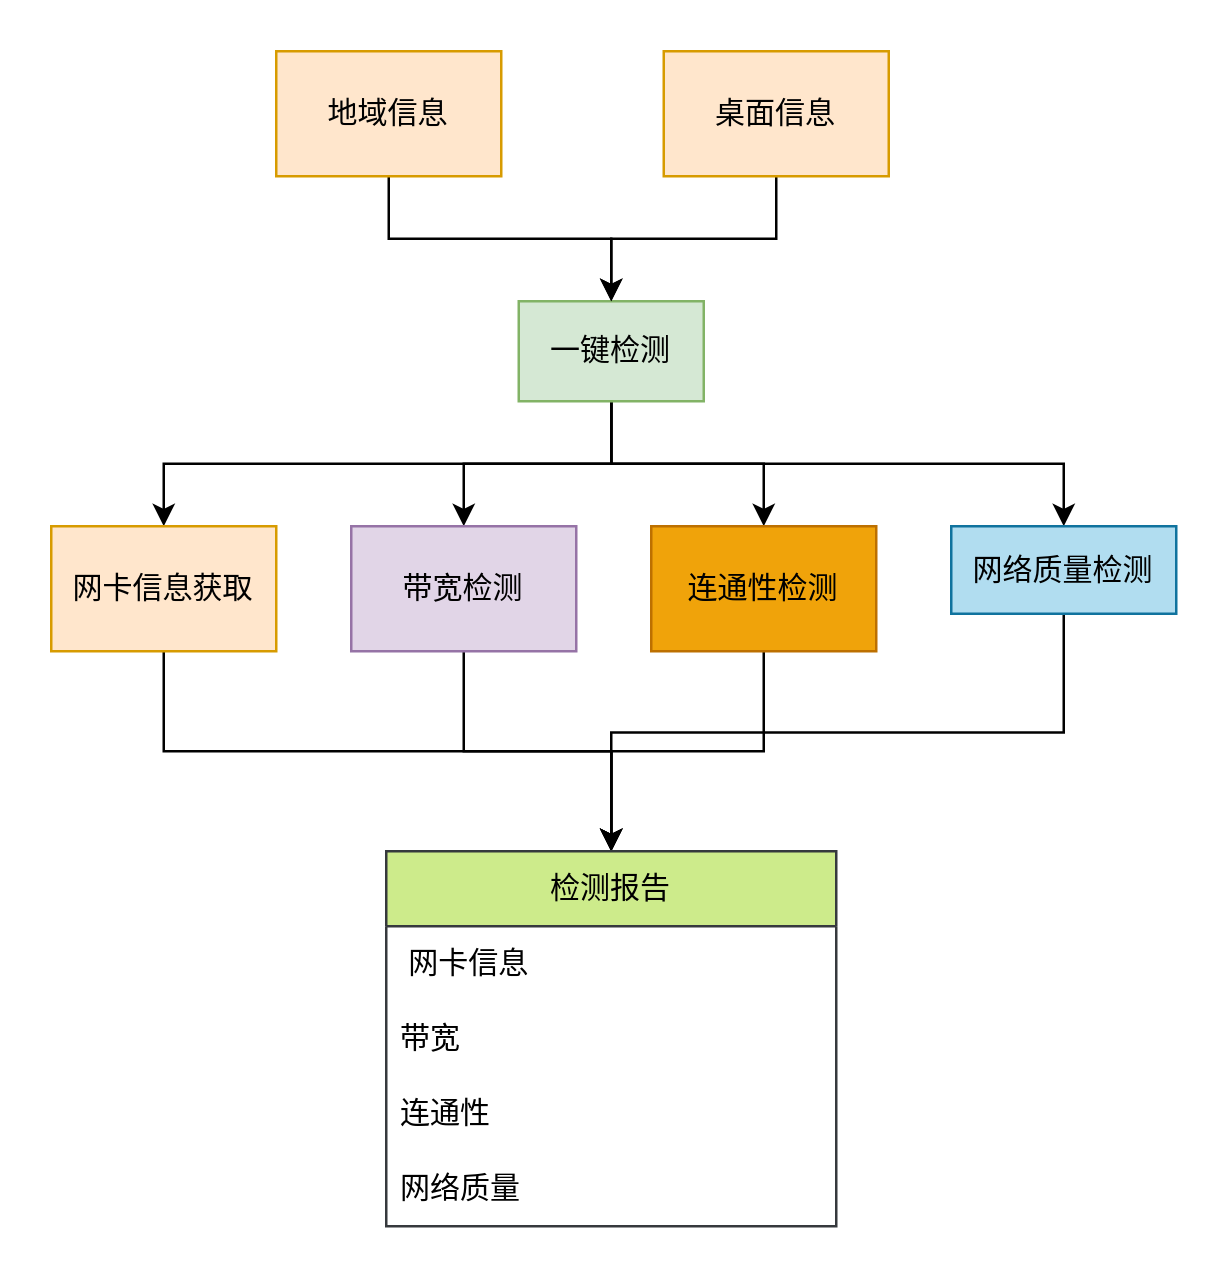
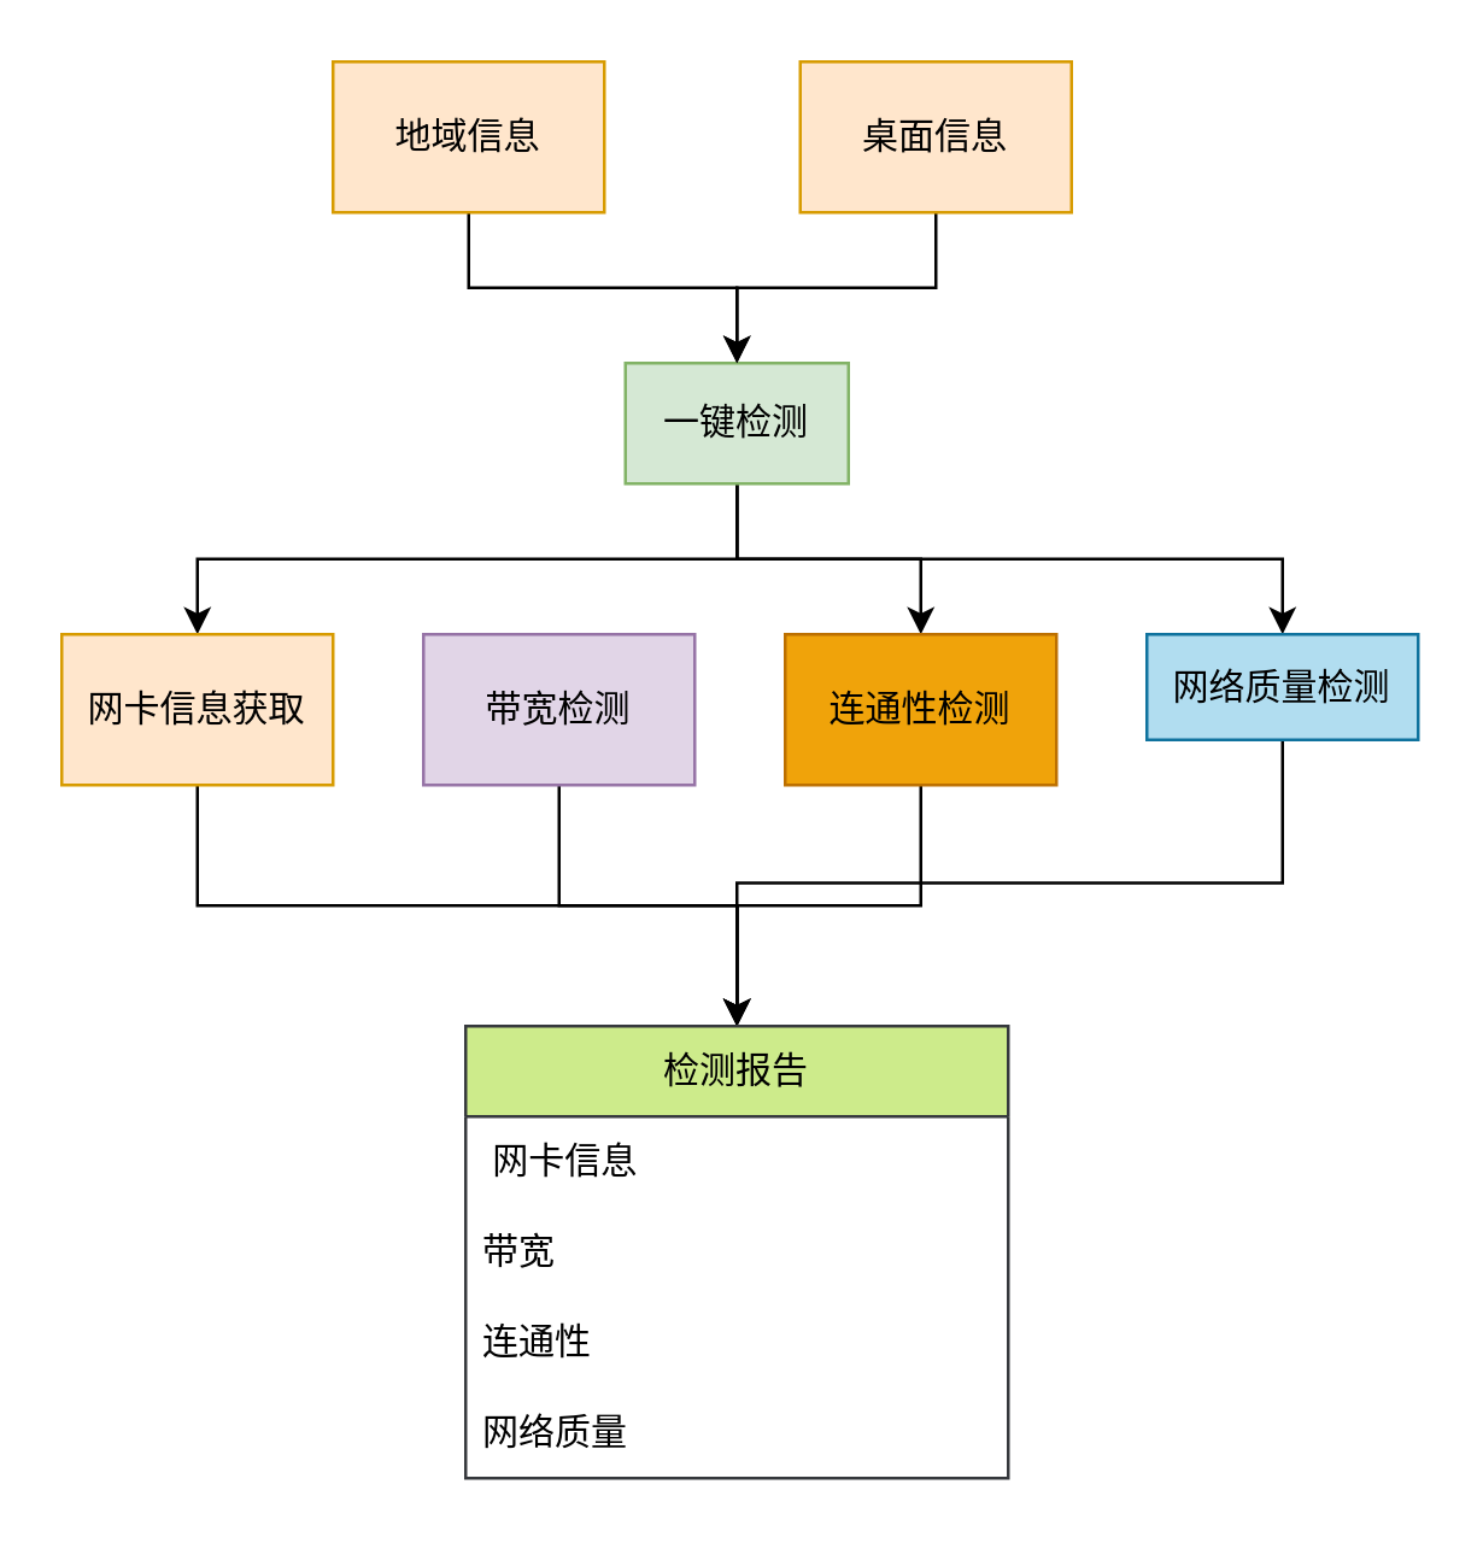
  <mxCell id="0" />
  <mxCell id="1" parent="0" />
  <mxCell id="2" style="edgeStyle=orthogonalEdgeStyle;rounded=0;orthogonalLoop=1;jettySize=auto;html=1;exitX=0.5;exitY=1;exitDx=0;exitDy=0;entryX=0.5;entryY=0;entryDx=0;entryDy=0;strokeWidth=1;" edge="1" parent="1" source="6" target="12"><mxGeometry relative="1" as="geometry" /></mxCell>
- <mxCell id="3" style="edgeStyle=orthogonalEdgeStyle;rounded=0;orthogonalLoop=1;jettySize=auto;html=1;entryX=0.5;entryY=0;entryDx=0;entryDy=0;strokeWidth=1;" edge="1" parent="1" source="6" target="8"><mxGeometry relative="1" as="geometry" /></mxCell>
  <mxCell id="4" style="edgeStyle=orthogonalEdgeStyle;rounded=0;orthogonalLoop=1;jettySize=auto;html=1;exitX=0.5;exitY=1;exitDx=0;exitDy=0;entryX=0.5;entryY=0;entryDx=0;entryDy=0;strokeWidth=1;" edge="1" parent="1" source="6" target="14"><mxGeometry relative="1" as="geometry" /></mxCell>
  <mxCell id="5" style="edgeStyle=orthogonalEdgeStyle;rounded=0;orthogonalLoop=1;jettySize=auto;html=1;exitX=0.5;exitY=1;exitDx=0;exitDy=0;entryX=0.5;entryY=0;entryDx=0;entryDy=0;strokeWidth=1;" edge="1" parent="1" source="6" target="10"><mxGeometry relative="1" as="geometry" /></mxCell>
  <mxCell id="6" value="一键检测" style="rounded=0;whiteSpace=wrap;html=1;fillColor=#d5e8d4;strokeColor=#82b366;" vertex="1" parent="1"><mxGeometry x="207" y="120" width="74" height="40" as="geometry" /></mxCell>
  <mxCell id="7" style="edgeStyle=orthogonalEdgeStyle;rounded=0;orthogonalLoop=1;jettySize=auto;html=1;exitX=0.5;exitY=1;exitDx=0;exitDy=0;entryX=0.5;entryY=0;entryDx=0;entryDy=0;strokeWidth=1;" edge="1" parent="1" source="8" target="19"><mxGeometry relative="1" as="geometry" /></mxCell>
  <mxCell id="8" value="带宽检测" style="rounded=0;whiteSpace=wrap;html=1;fillColor=#e1d5e7;strokeColor=#9673a6;" vertex="1" parent="1"><mxGeometry x="140" y="210" width="90" height="50" as="geometry" /></mxCell>
  <mxCell id="9" style="edgeStyle=orthogonalEdgeStyle;rounded=0;orthogonalLoop=1;jettySize=auto;html=1;exitX=0.5;exitY=1;exitDx=0;exitDy=0;entryX=0.5;entryY=0;entryDx=0;entryDy=0;strokeWidth=1;" edge="1" parent="1" source="10" target="19"><mxGeometry relative="1" as="geometry" /></mxCell>
  <mxCell id="10" value="连通性检测" style="rounded=0;whiteSpace=wrap;html=1;fillColor=#f0a30a;fontColor=#000000;strokeColor=#BD7000;" vertex="1" parent="1"><mxGeometry x="260" y="210" width="90" height="50" as="geometry" /></mxCell>
  <mxCell id="11" style="edgeStyle=orthogonalEdgeStyle;rounded=0;orthogonalLoop=1;jettySize=auto;html=1;exitX=0.5;exitY=1;exitDx=0;exitDy=0;strokeWidth=1;" edge="1" parent="1" source="12" target="19"><mxGeometry relative="1" as="geometry" /></mxCell>
  <mxCell id="12" value="网卡信息获取" style="rounded=0;whiteSpace=wrap;html=1;fillColor=#ffe6cc;strokeColor=#d79b00;" vertex="1" parent="1"><mxGeometry x="20" y="210" width="90" height="50" as="geometry" /></mxCell>
  <mxCell id="13" style="edgeStyle=orthogonalEdgeStyle;rounded=0;orthogonalLoop=1;jettySize=auto;html=1;exitX=0.5;exitY=1;exitDx=0;exitDy=0;entryX=0.5;entryY=0;entryDx=0;entryDy=0;strokeWidth=1;" edge="1" parent="1" source="14" target="19"><mxGeometry relative="1" as="geometry" /></mxCell>
  <mxCell id="14" value="网络质量检测" style="rounded=0;whiteSpace=wrap;html=1;fillColor=#b1ddf0;strokeColor=#10739e;" vertex="1" parent="1"><mxGeometry x="380" y="210" width="90" height="35" as="geometry" /></mxCell>
  <mxCell id="15" style="edgeStyle=orthogonalEdgeStyle;rounded=0;orthogonalLoop=1;jettySize=auto;html=1;exitX=0.5;exitY=1;exitDx=0;exitDy=0;entryX=0.5;entryY=0;entryDx=0;entryDy=0;strokeWidth=1;" edge="1" parent="1" source="16" target="6"><mxGeometry relative="1" as="geometry" /></mxCell>
  <mxCell id="16" value="地域信息" style="rounded=0;whiteSpace=wrap;html=1;fillColor=#ffe6cc;strokeColor=#d79b00;" vertex="1" parent="1"><mxGeometry x="110" y="20" width="90" height="50" as="geometry" /></mxCell>
  <mxCell id="17" style="edgeStyle=orthogonalEdgeStyle;rounded=0;orthogonalLoop=1;jettySize=auto;html=1;exitX=0.5;exitY=1;exitDx=0;exitDy=0;entryX=0.5;entryY=0;entryDx=0;entryDy=0;strokeWidth=1;" edge="1" parent="1" source="18" target="6"><mxGeometry relative="1" as="geometry" /></mxCell>
  <mxCell id="18" value="桌面信息" style="rounded=0;whiteSpace=wrap;html=1;fillColor=#ffe6cc;strokeColor=#d79b00;" vertex="1" parent="1"><mxGeometry x="265" y="20" width="90" height="50" as="geometry" /></mxCell>
  <mxCell id="19" value="检测报告" style="swimlane;fontStyle=0;childLayout=stackLayout;horizontal=1;startSize=30;horizontalStack=0;resizeParent=1;resizeParentMax=0;resizeLast=0;collapsible=1;marginBottom=0;whiteSpace=wrap;html=1;fillColor=#cdeb8b;strokeColor=#36393d;" vertex="1" parent="1"><mxGeometry x="154" y="340" width="180" height="150" as="geometry" /></mxCell>
  <mxCell id="20" value="&amp;nbsp;网卡信息" style="text;strokeColor=none;fillColor=none;align=left;verticalAlign=middle;spacingLeft=4;spacingRight=4;overflow=hidden;points=[[0,0.5],[1,0.5]];portConstraint=eastwest;rotatable=0;whiteSpace=wrap;html=1;" vertex="1" parent="19"><mxGeometry y="30" width="180" height="30" as="geometry" /></mxCell>
  <mxCell id="21" value="带宽" style="text;strokeColor=none;fillColor=none;align=left;verticalAlign=middle;spacingLeft=4;spacingRight=4;overflow=hidden;points=[[0,0.5],[1,0.5]];portConstraint=eastwest;rotatable=0;whiteSpace=wrap;html=1;" vertex="1" parent="19"><mxGeometry y="60" width="180" height="30" as="geometry" /></mxCell>
  <mxCell id="22" value="连通性" style="text;strokeColor=none;fillColor=none;align=left;verticalAlign=middle;spacingLeft=4;spacingRight=4;overflow=hidden;points=[[0,0.5],[1,0.5]];portConstraint=eastwest;rotatable=0;whiteSpace=wrap;html=1;" vertex="1" parent="19"><mxGeometry y="90" width="180" height="30" as="geometry" /></mxCell>
  <mxCell id="23" value="网络质量" style="text;strokeColor=none;fillColor=none;align=left;verticalAlign=middle;spacingLeft=4;spacingRight=4;overflow=hidden;points=[[0,0.5],[1,0.5]];portConstraint=eastwest;rotatable=0;whiteSpace=wrap;html=1;" vertex="1" parent="19"><mxGeometry y="120" width="180" height="30" as="geometry" /></mxCell>
